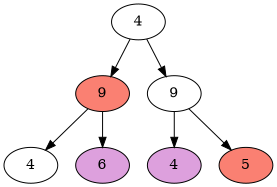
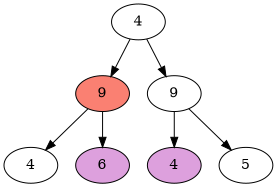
  digraph {
    node [style=filled fillcolor=white]
    n1 [label=4]
    n2 [label=9 fillcolor=salmon]
    n3 [label=9]
    n4 [label=4]
    n5 [label=6 fillcolor=plum]
    n6 [label=4 fillcolor=plum]
-   n7 [label=5 fillcolor=salmon]
+   n7 [label=5]
    n1 -> n2
    n1 -> n3
    n2 -> n4
    n2 -> n5
    n3 -> n6
    n3 -> n7
  }
